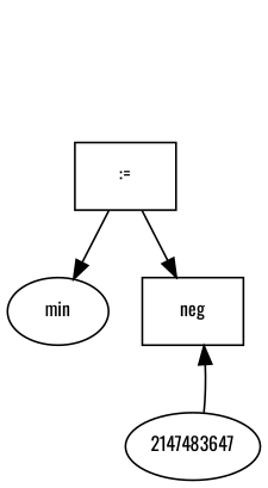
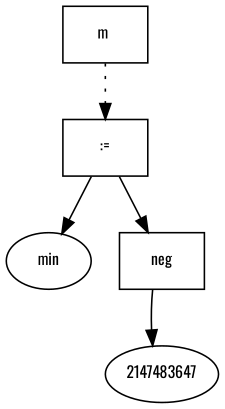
  digraph {
    fontname=Oswald
    fontsize=10
    node [fontname=Oswald fontsize=10 shape=box]
    edge [fontname=Oswald fontsize=10]
+   n1 [label="m "]
    n2 [label=":="]
    n3 [label=min shape=ellipse]
    n4 [label=neg]
    n5 [label=2147483647 shape=ellipse]
+   n1 -> n2 [style=dotted]
    n2 -> n3
    n2 -> n4
-   n5 -> n4
+   n4 -> n5
  }
